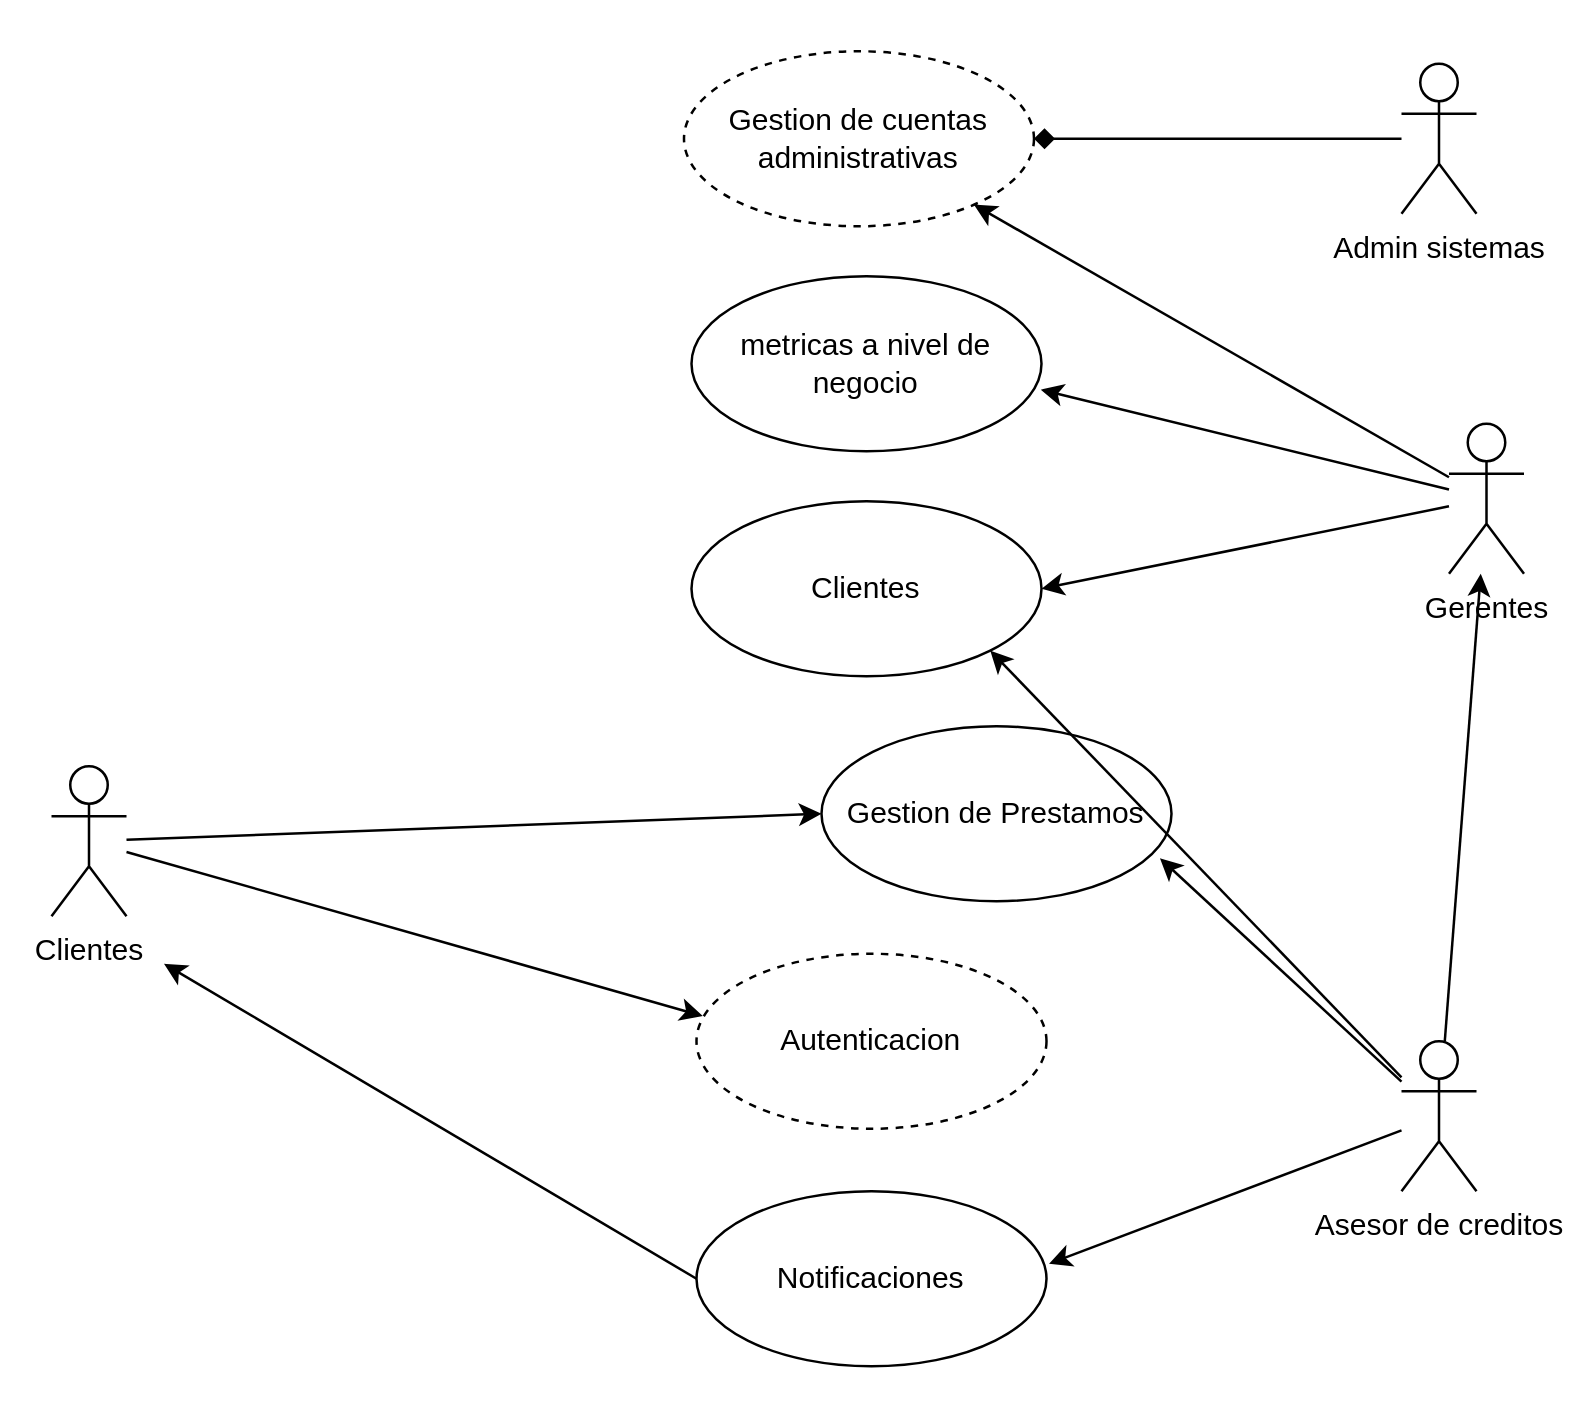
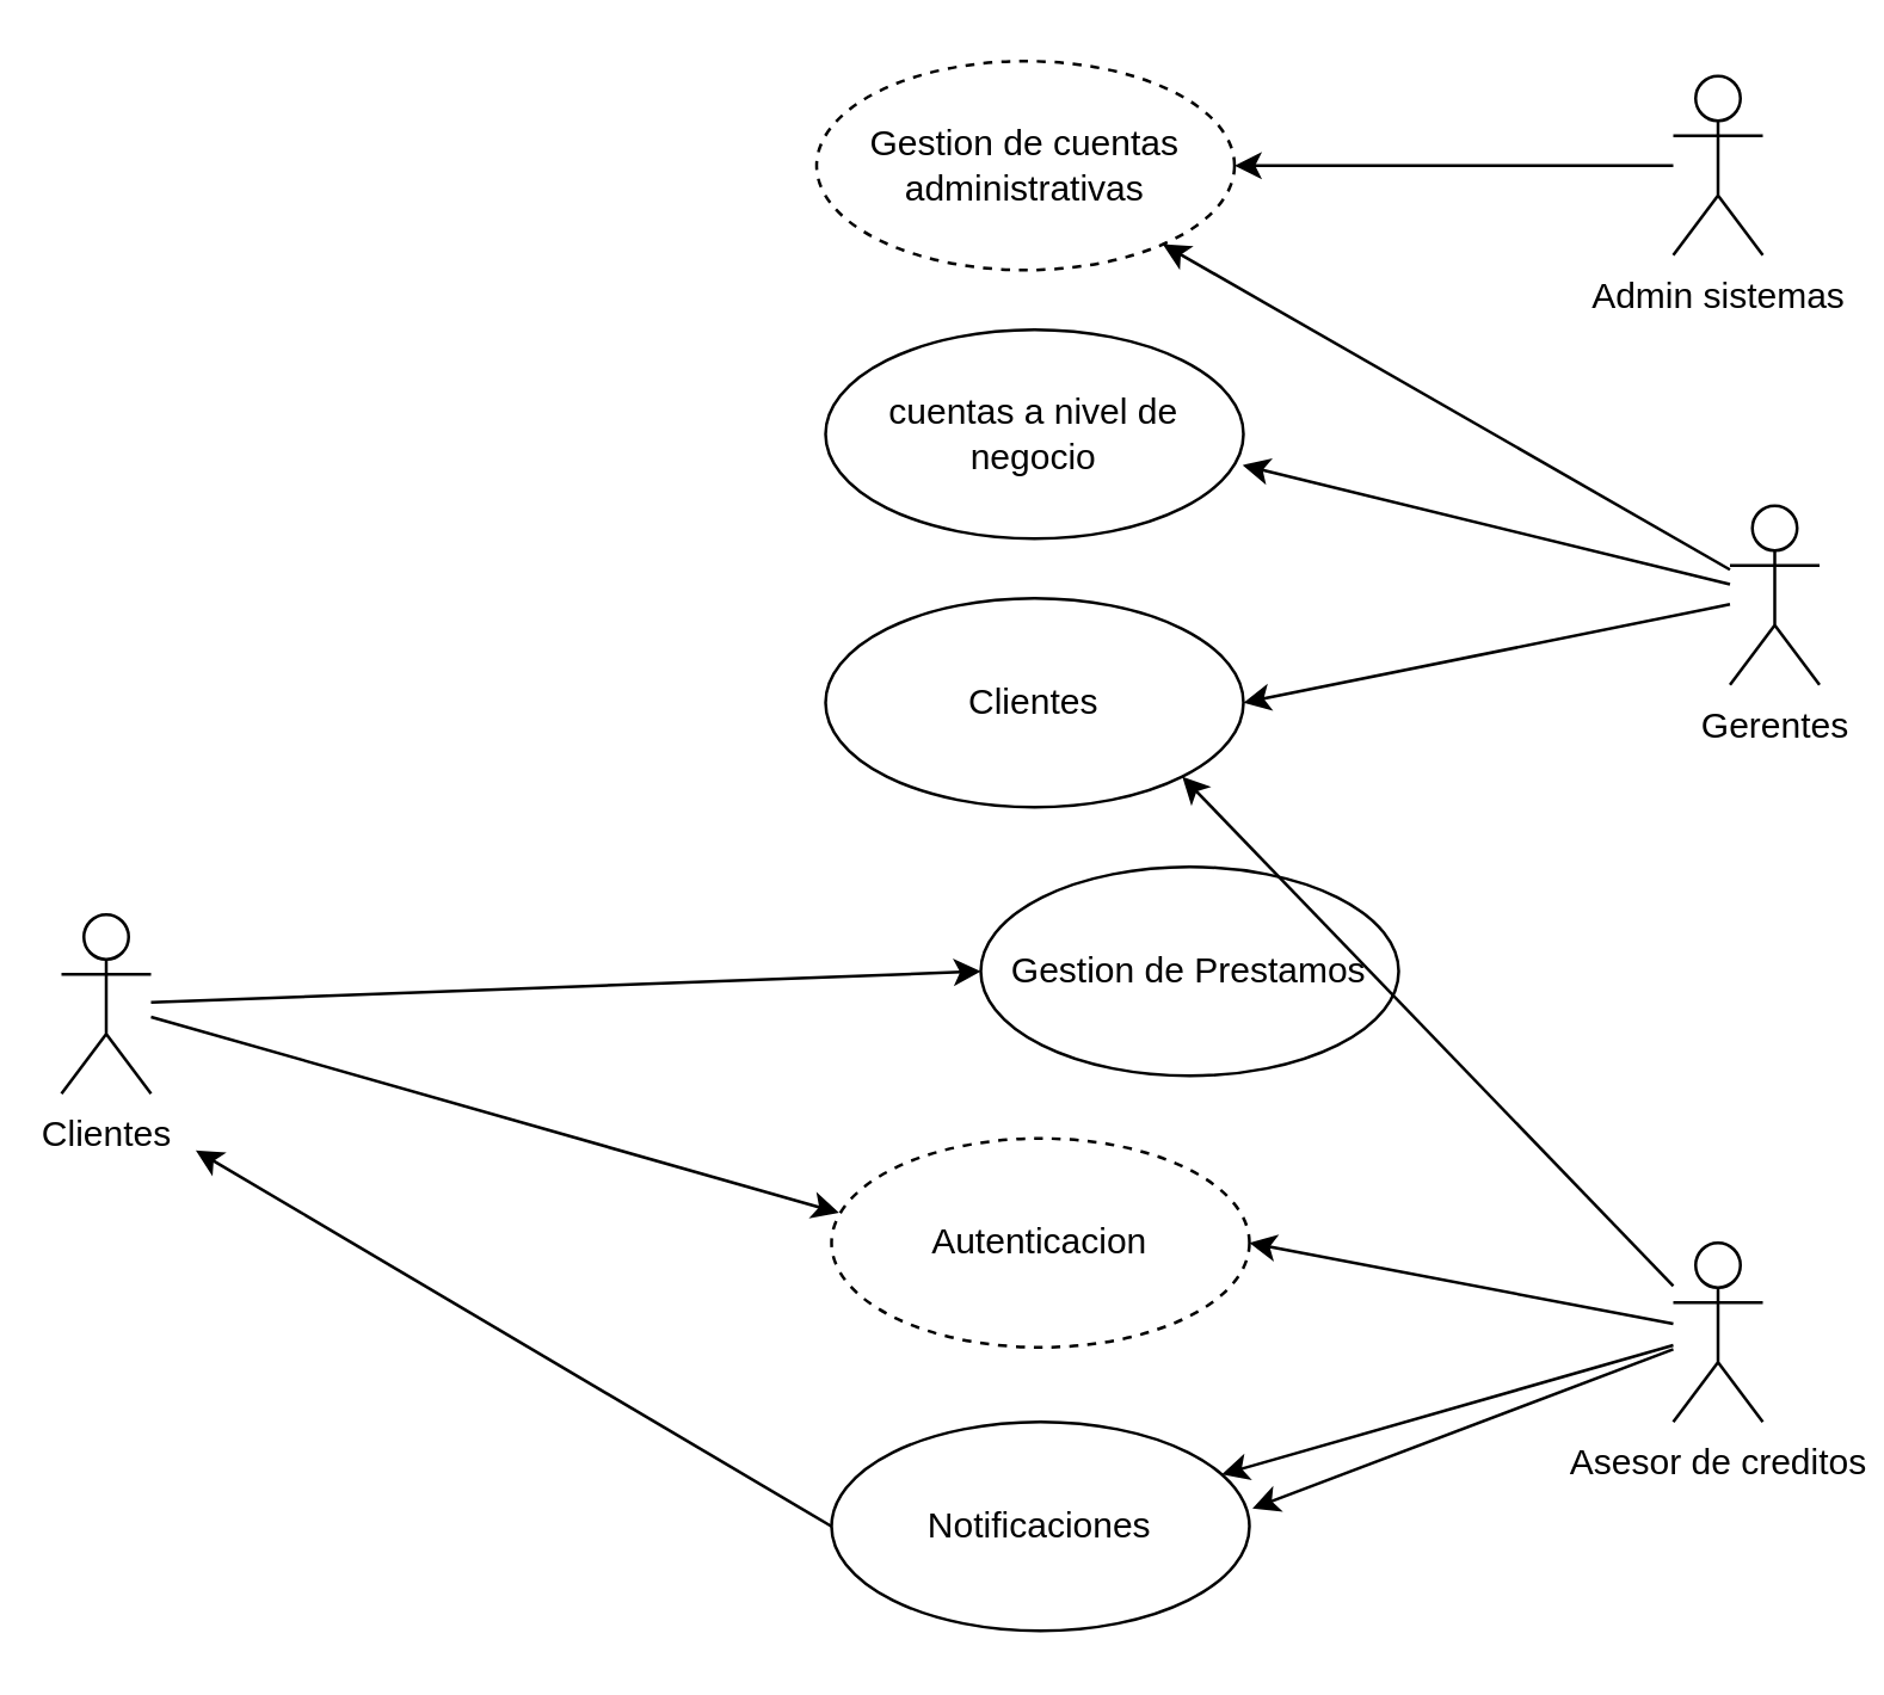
  <mxCell id="0" />
  <mxCell id="1" parent="0" />
- <mxCell id="2" style="edgeStyle=none;html=1;entryX=1;entryY=0.5;entryDx=0;entryDy=0;endArrow=diamond;" edge="1" parent="1" source="3" target="10"><mxGeometry relative="1" as="geometry"><Array as="points"><mxPoint x="435" y="55" /></Array></mxGeometry></mxCell>
+ <mxCell id="2" style="edgeStyle=none;html=1;entryX=1;entryY=0.5;entryDx=0;entryDy=0;" edge="1" parent="1" source="3" target="10"><mxGeometry relative="1" as="geometry"><Array as="points"><mxPoint x="435" y="55" /></Array></mxGeometry></mxCell>
  <mxCell id="3" value="Admin sistemas" style="shape=umlActor;verticalLabelPosition=bottom;verticalAlign=top;html=1;" parent="1" vertex="1"><mxGeometry x="560" y="25" width="30" height="60" as="geometry" /></mxCell>
  <mxCell id="4" value="Gestion de Prestamos" style="ellipse;whiteSpace=wrap;html=1;" parent="1" vertex="1"><mxGeometry x="328" y="290" width="140" height="70" as="geometry" /></mxCell>
  <mxCell id="5" value="Clientes" style="ellipse;whiteSpace=wrap;html=1;" parent="1" vertex="1"><mxGeometry x="276" y="200" width="140" height="70" as="geometry" /></mxCell>
  <mxCell id="6" value="Autenticacion" style="ellipse;whiteSpace=wrap;html=1;dashed=1;" parent="1" vertex="1"><mxGeometry x="278" y="381" width="140" height="70" as="geometry" /></mxCell>
  <mxCell id="7" style="edgeStyle=none;html=1;exitX=0;exitY=0.5;exitDx=0;exitDy=0;" edge="1" parent="1" source="8"><mxGeometry relative="1" as="geometry"><mxPoint x="65" y="385" as="targetPoint" /></mxGeometry></mxCell>
  <mxCell id="8" value="Notificaciones" style="ellipse;whiteSpace=wrap;html=1;" vertex="1" parent="1"><mxGeometry x="278" y="476" width="140" height="70" as="geometry" /></mxCell>
- <mxCell id="9" value="metricas a nivel de negocio" style="ellipse;whiteSpace=wrap;html=1;" vertex="1" parent="1"><mxGeometry x="276" y="110" width="140" height="70" as="geometry" /></mxCell>
+ <mxCell id="9" value="cuentas a nivel de negocio" style="ellipse;whiteSpace=wrap;html=1;" vertex="1" parent="1"><mxGeometry x="276" y="110" width="140" height="70" as="geometry" /></mxCell>
  <mxCell id="10" value="Gestion de cuentas administrativas" style="ellipse;whiteSpace=wrap;html=1;dashed=1;" vertex="1" parent="1"><mxGeometry x="273" y="20" width="140" height="70" as="geometry" /></mxCell>
  <mxCell id="11" style="edgeStyle=none;html=1;" edge="1" parent="1" source="15"><mxGeometry relative="1" as="geometry"><mxPoint x="419" y="505" as="targetPoint" /></mxGeometry></mxCell>
- <mxCell id="12" style="edgeStyle=none;html=1;" edge="1" parent="1" source="15" target="19"><mxGeometry relative="1" as="geometry" /></mxCell>
- <mxCell id="13" style="edgeStyle=none;html=1;entryX=0.967;entryY=0.754;entryDx=0;entryDy=0;entryPerimeter=0;" edge="1" parent="1" source="15" target="4"><mxGeometry relative="1" as="geometry" /></mxCell>
+ <mxCell id="12" style="edgeStyle=none;html=1;entryX=1;entryY=0.5;entryDx=0;entryDy=0;" edge="1" parent="1" source="15" target="6"><mxGeometry relative="1" as="geometry" /></mxCell>
+ <mxCell id="13" style="edgeStyle=none;html=1;" edge="1" parent="1" source="15" target="8"><mxGeometry relative="1" as="geometry" /></mxCell>
  <mxCell id="14" style="edgeStyle=none;html=1;entryX=1;entryY=1;entryDx=0;entryDy=0;" edge="1" parent="1" source="15" target="5"><mxGeometry relative="1" as="geometry" /></mxCell>
  <mxCell id="15" value="Asesor de creditos" style="shape=umlActor;verticalLabelPosition=bottom;verticalAlign=top;html=1;" vertex="1" parent="1"><mxGeometry x="560" y="416" width="30" height="60" as="geometry" /></mxCell>
  <mxCell id="16" style="edgeStyle=none;html=1;entryX=0.998;entryY=0.648;entryDx=0;entryDy=0;entryPerimeter=0;" edge="1" parent="1" source="19" target="9"><mxGeometry relative="1" as="geometry" /></mxCell>
  <mxCell id="17" style="edgeStyle=none;html=1;entryX=1;entryY=0.5;entryDx=0;entryDy=0;" edge="1" parent="1" source="19" target="5"><mxGeometry relative="1" as="geometry" /></mxCell>
  <mxCell id="18" style="edgeStyle=none;html=1;" edge="1" parent="1" source="19" target="10"><mxGeometry relative="1" as="geometry" /></mxCell>
  <mxCell id="19" value="Gerentes&lt;br&gt;" style="shape=umlActor;verticalLabelPosition=bottom;verticalAlign=top;html=1;" vertex="1" parent="1"><mxGeometry x="579" y="169" width="30" height="60" as="geometry" /></mxCell>
  <mxCell id="20" style="edgeStyle=none;html=1;entryX=0;entryY=0.5;entryDx=0;entryDy=0;" edge="1" parent="1" source="22" target="4"><mxGeometry relative="1" as="geometry" /></mxCell>
  <mxCell id="21" style="edgeStyle=none;html=1;entryX=0.018;entryY=0.356;entryDx=0;entryDy=0;entryPerimeter=0;" edge="1" parent="1" source="22" target="6"><mxGeometry relative="1" as="geometry" /></mxCell>
  <mxCell id="22" value="Clientes" style="shape=umlActor;verticalLabelPosition=bottom;verticalAlign=top;html=1;" vertex="1" parent="1"><mxGeometry x="20" y="306" width="30" height="60" as="geometry" /></mxCell>
